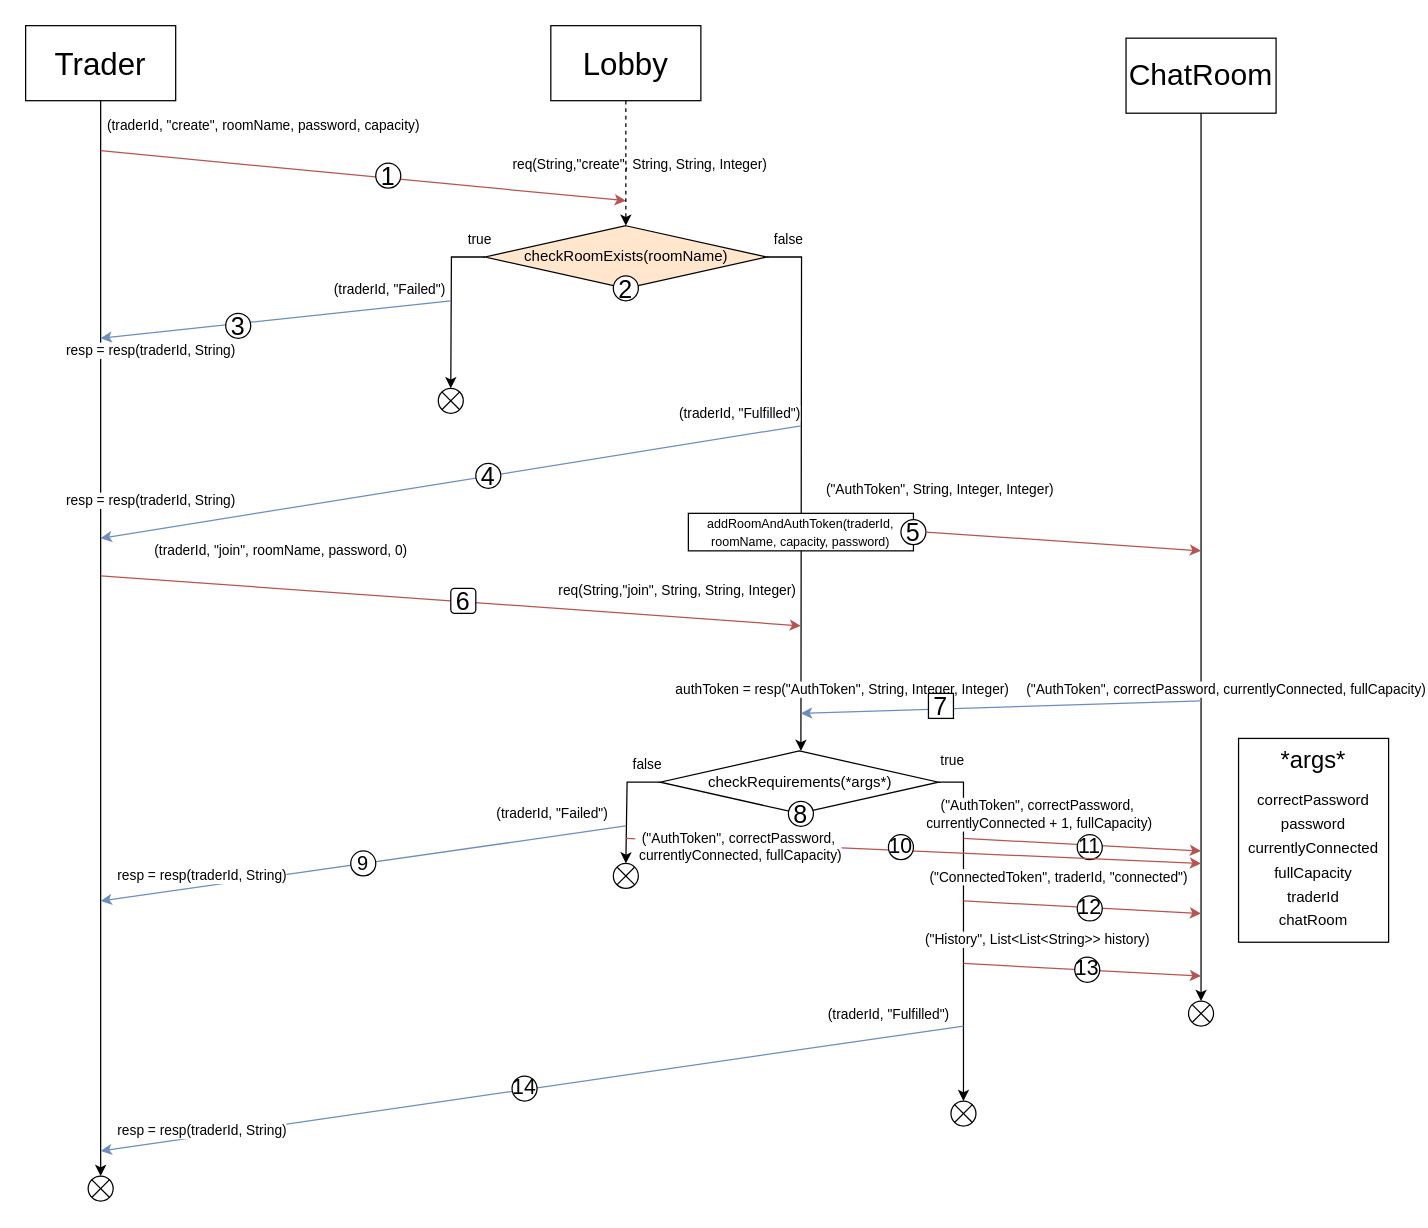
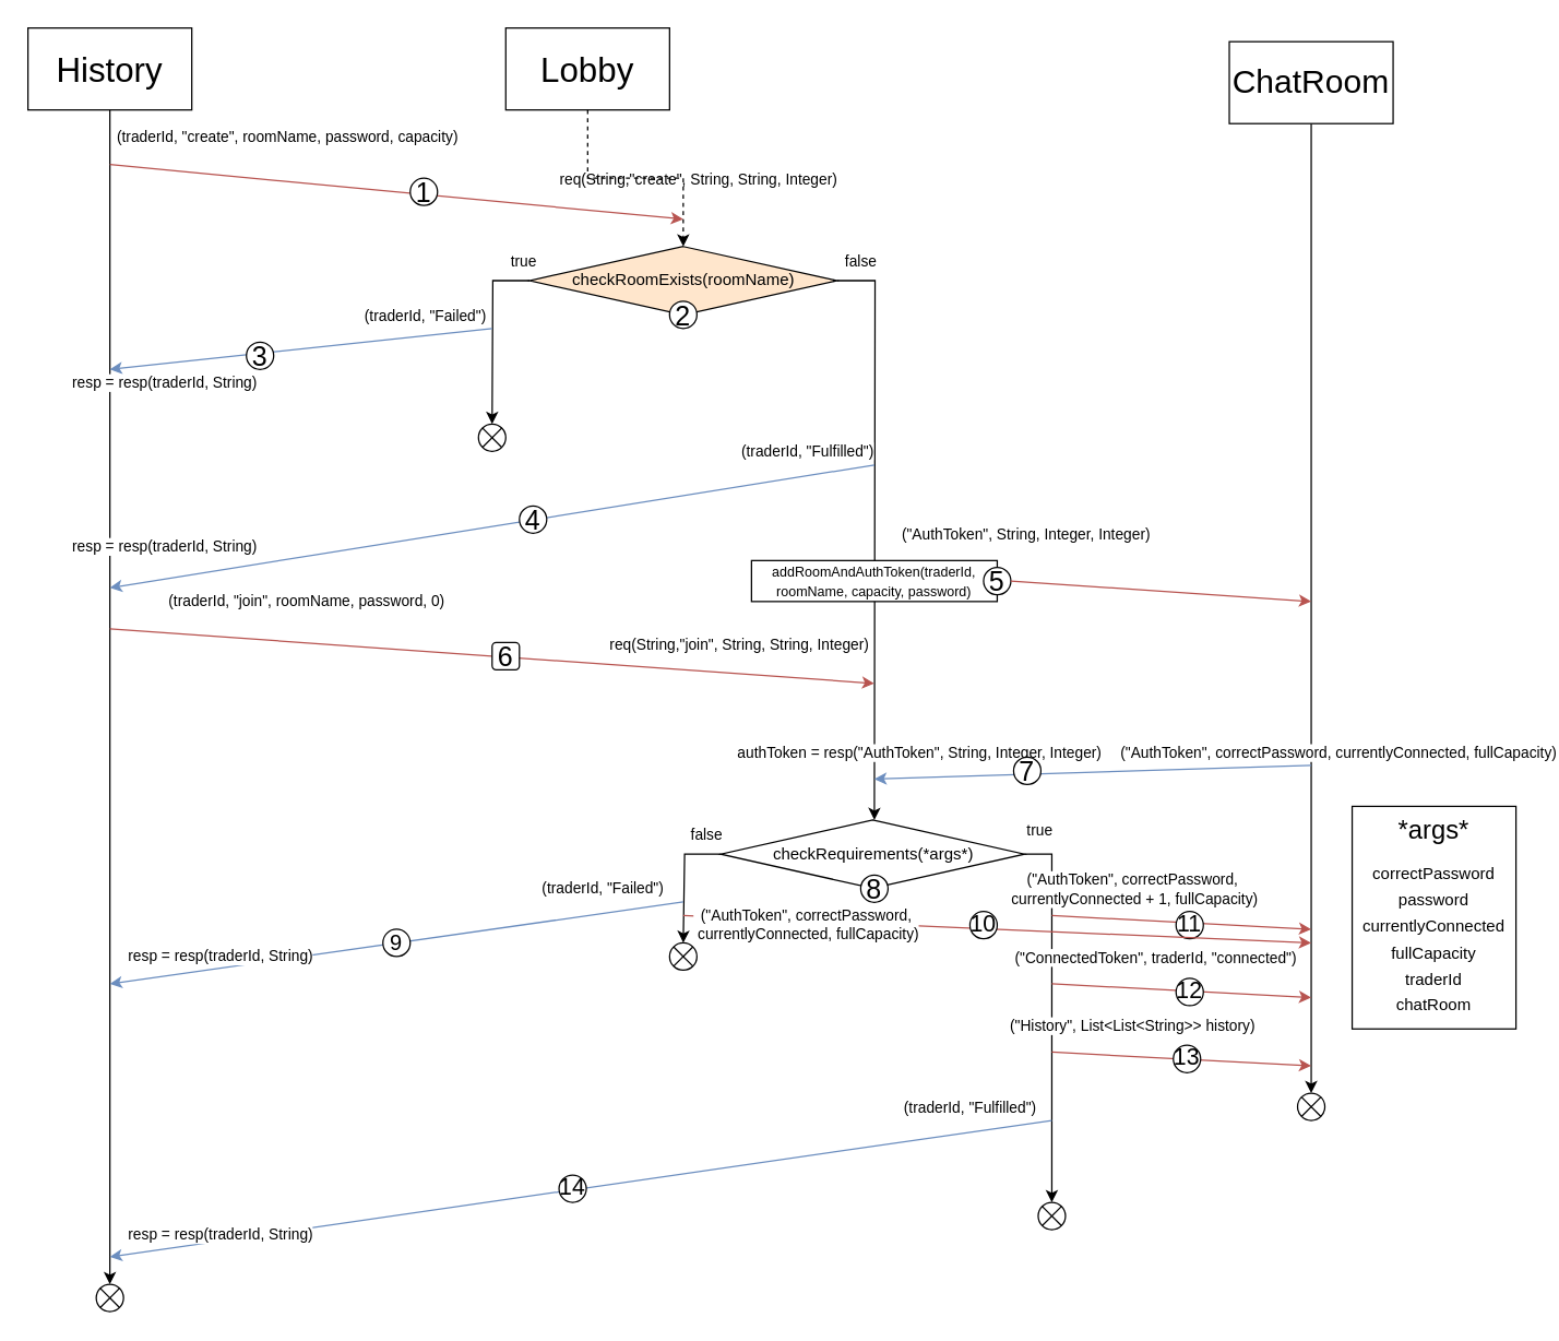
  <mxCell id="0" />
  <mxCell id="1" parent="0" />
  <mxCell id="2" style="edgeStyle=orthogonalEdgeStyle;rounded=0;orthogonalLoop=1;jettySize=auto;html=1;" parent="1" source="3" edge="1"><mxGeometry relative="1" as="geometry"><mxPoint x="80" y="940" as="targetPoint" /></mxGeometry></mxCell>
- <mxCell id="3" value="&lt;font style=&quot;font-size: 25px;&quot;&gt;Trader&lt;/font&gt;" style="rounded=0;whiteSpace=wrap;html=1;" parent="1" vertex="1"><mxGeometry x="20" y="20" width="120" height="60" as="geometry" /></mxCell>
- <mxCell id="4" value="&lt;font style=&quot;font-size: 25px;&quot;&gt;Lobby&lt;/font&gt;" style="rounded=0;whiteSpace=wrap;html=1;" parent="1" vertex="1"><mxGeometry x="440" y="20" width="120" height="60" as="geometry" /></mxCell>
+ <mxCell id="3" value="&lt;font style=&quot;font-size: 25px;&quot;&gt;History&lt;/font&gt;" style="rounded=0;whiteSpace=wrap;html=1;" parent="1" vertex="1"><mxGeometry x="20" y="20" width="120" height="60" as="geometry" /></mxCell>
+ <mxCell id="4" value="&lt;font style=&quot;font-size: 25px;&quot;&gt;Lobby&lt;/font&gt;" style="rounded=0;whiteSpace=wrap;html=1;" parent="1" vertex="1"><mxGeometry x="370" y="20" width="120" height="60" as="geometry" /></mxCell>
  <mxCell id="5" value="" style="endArrow=classic;html=1;rounded=0;fillColor=#f8cecc;strokeColor=#b85450;" parent="1" edge="1"><mxGeometry width="50" height="50" relative="1" as="geometry"><mxPoint x="80" y="120" as="sourcePoint" /><mxPoint x="500" y="160" as="targetPoint" /></mxGeometry></mxCell>
  <mxCell id="6" value="(traderId, &quot;create&quot;, roomName, password, capacity)" style="edgeLabel;html=1;align=center;verticalAlign=middle;resizable=0;points=[];" parent="5" vertex="1" connectable="0"><mxGeometry x="-0.805" relative="1" as="geometry"><mxPoint x="89" y="-24" as="offset" /></mxGeometry></mxCell>
  <mxCell id="7" value="req(String,&quot;create&quot;, String, String, Integer)" style="edgeLabel;html=1;align=center;verticalAlign=middle;resizable=0;points=[];" parent="5" vertex="1" connectable="0"><mxGeometry x="0.762" y="-1" relative="1" as="geometry"><mxPoint x="60" y="-26" as="offset" /></mxGeometry></mxCell>
  <mxCell id="8" value="&lt;font style=&quot;font-size: 20px;&quot;&gt;1&lt;/font&gt;" style="ellipse;whiteSpace=wrap;html=1;aspect=fixed;" parent="1" vertex="1"><mxGeometry x="300" y="130" width="20" height="20" as="geometry" /></mxCell>
  <mxCell id="9" value="" style="edgeStyle=orthogonalEdgeStyle;rounded=0;orthogonalLoop=1;jettySize=auto;html=1;dashed=1;" parent="1" source="4" target="14" edge="1"><mxGeometry relative="1" as="geometry"><mxPoint x="500" y="600" as="targetPoint" /><mxPoint x="500" y="80" as="sourcePoint" /></mxGeometry></mxCell>
  <mxCell id="10" style="edgeStyle=orthogonalEdgeStyle;rounded=0;orthogonalLoop=1;jettySize=auto;html=1;" parent="1" source="14" edge="1"><mxGeometry relative="1" as="geometry"><mxPoint x="360" y="310" as="targetPoint" /></mxGeometry></mxCell>
  <mxCell id="11" value="false" style="edgeLabel;html=1;align=center;verticalAlign=middle;resizable=0;points=[];" parent="10" vertex="1" connectable="0"><mxGeometry x="-0.794" y="-1" relative="1" as="geometry"><mxPoint x="256" y="-14" as="offset" /></mxGeometry></mxCell>
  <mxCell id="12" style="edgeStyle=orthogonalEdgeStyle;rounded=0;orthogonalLoop=1;jettySize=auto;html=1;" parent="1" source="14" edge="1"><mxGeometry relative="1" as="geometry"><mxPoint x="640" y="600" as="targetPoint" /></mxGeometry></mxCell>
  <mxCell id="13" value="true" style="edgeLabel;html=1;align=center;verticalAlign=middle;resizable=0;points=[];" parent="12" vertex="1" connectable="0"><mxGeometry x="-0.894" y="3" relative="1" as="geometry"><mxPoint x="-252" y="-12" as="offset" /></mxGeometry></mxCell>
  <mxCell id="14" value="checkRoomExists(roomName)" style="rhombus;whiteSpace=wrap;html=1;fillColor=#ffe6cc;" parent="1" vertex="1"><mxGeometry x="387.5" y="180" width="225" height="50" as="geometry" /></mxCell>
  <mxCell id="15" value="" style="endArrow=classic;html=1;rounded=0;fillColor=#dae8fc;strokeColor=#6c8ebf;" parent="1" edge="1"><mxGeometry width="50" height="50" relative="1" as="geometry"><mxPoint x="360" y="240" as="sourcePoint" /><mxPoint x="80" y="270" as="targetPoint" /></mxGeometry></mxCell>
  <mxCell id="16" value="(traderId, &quot;Failed&quot;)" style="edgeLabel;html=1;align=center;verticalAlign=middle;resizable=0;points=[];" parent="15" vertex="1" connectable="0"><mxGeometry x="-0.262" relative="1" as="geometry"><mxPoint x="54" y="-21" as="offset" /></mxGeometry></mxCell>
  <mxCell id="17" value="resp = resp(traderId, String)" style="edgeLabel;html=1;align=center;verticalAlign=middle;resizable=0;points=[];" vertex="1" connectable="0" parent="15"><mxGeometry x="0.641" y="-3" relative="1" as="geometry"><mxPoint x="-10" y="18" as="offset" /></mxGeometry></mxCell>
  <mxCell id="18" value="&lt;font style=&quot;font-size: 20px;&quot;&gt;2&lt;/font&gt;" style="ellipse;whiteSpace=wrap;html=1;aspect=fixed;" parent="1" vertex="1"><mxGeometry x="490" y="220" width="20" height="20" as="geometry" /></mxCell>
  <mxCell id="19" value="" style="verticalLabelPosition=bottom;verticalAlign=top;html=1;shape=mxgraph.flowchart.or;" parent="1" vertex="1"><mxGeometry x="350" y="310" width="20" height="20" as="geometry" /></mxCell>
  <mxCell id="20" value="" style="endArrow=classic;html=1;rounded=0;fillColor=#dae8fc;strokeColor=#6c8ebf;" parent="1" edge="1"><mxGeometry width="50" height="50" relative="1" as="geometry"><mxPoint x="640" y="340" as="sourcePoint" /><mxPoint x="80" y="430" as="targetPoint" /></mxGeometry></mxCell>
  <mxCell id="21" value="(traderId, &quot;Fulfilled&quot;)" style="edgeLabel;html=1;align=center;verticalAlign=middle;resizable=0;points=[];" parent="20" vertex="1" connectable="0"><mxGeometry x="-0.513" y="4" relative="1" as="geometry"><mxPoint x="86" y="-36" as="offset" /></mxGeometry></mxCell>
  <mxCell id="22" value="resp = resp(traderId, String)" style="edgeLabel;html=1;align=center;verticalAlign=middle;resizable=0;points=[];" vertex="1" connectable="0" parent="20"><mxGeometry x="0.681" y="-5" relative="1" as="geometry"><mxPoint x="-49" y="-11" as="offset" /></mxGeometry></mxCell>
  <mxCell id="23" value="&lt;font style=&quot;font-size: 10px;&quot;&gt;addRoomAndAuthToken(traderId, roomName, capacity, password)&lt;/font&gt;" style="rounded=0;whiteSpace=wrap;html=1;" parent="1" vertex="1"><mxGeometry x="550" y="410" width="180" height="30" as="geometry" /></mxCell>
  <mxCell id="24" value="" style="verticalLabelPosition=bottom;verticalAlign=top;html=1;shape=mxgraph.flowchart.or;" parent="1" vertex="1"><mxGeometry x="70" y="940" width="20" height="20" as="geometry" /></mxCell>
  <mxCell id="25" value="&lt;font style=&quot;font-size: 20px;&quot;&gt;3&lt;/font&gt;" style="ellipse;whiteSpace=wrap;html=1;aspect=fixed;" parent="1" vertex="1"><mxGeometry x="180" y="250" width="20" height="20" as="geometry" /></mxCell>
  <mxCell id="26" value="&lt;span style=&quot;font-size: 20px;&quot;&gt;4&lt;/span&gt;" style="ellipse;whiteSpace=wrap;html=1;aspect=fixed;" parent="1" vertex="1"><mxGeometry x="380" y="370" width="20" height="20" as="geometry" /></mxCell>
  <mxCell id="27" value="&lt;span style=&quot;font-size: 20px;&quot;&gt;5&lt;/span&gt;" style="ellipse;whiteSpace=wrap;html=1;aspect=fixed;" parent="1" vertex="1"><mxGeometry x="720" y="415" width="20" height="20" as="geometry" /></mxCell>
  <mxCell id="28" style="edgeStyle=orthogonalEdgeStyle;rounded=0;orthogonalLoop=1;jettySize=auto;html=1;" edge="1" parent="1" source="29"><mxGeometry relative="1" as="geometry"><mxPoint x="960" y="800" as="targetPoint" /><Array as="points"><mxPoint x="960" y="630" /></Array></mxGeometry></mxCell>
  <mxCell id="29" value="&lt;font style=&quot;font-size: 24px;&quot;&gt;ChatRoom&lt;/font&gt;" style="rounded=0;whiteSpace=wrap;html=1;" vertex="1" parent="1"><mxGeometry x="900" y="30" width="120" height="60" as="geometry" /></mxCell>
  <mxCell id="30" value="" style="endArrow=classic;html=1;rounded=0;fillColor=#f8cecc;strokeColor=#b85450;" edge="1" parent="1"><mxGeometry width="50" height="50" relative="1" as="geometry"><mxPoint x="80" y="460" as="sourcePoint" /><mxPoint x="640" y="500" as="targetPoint" /></mxGeometry></mxCell>
  <mxCell id="31" value="(traderId, &quot;join&quot;, roomName, password, 0)" style="edgeLabel;html=1;align=center;verticalAlign=middle;resizable=0;points=[];" vertex="1" connectable="0" parent="30"><mxGeometry x="-0.805" relative="1" as="geometry"><mxPoint x="89" y="-24" as="offset" /></mxGeometry></mxCell>
  <mxCell id="32" value="req(String,&quot;join&quot;, String, String, Integer)" style="edgeLabel;html=1;align=center;verticalAlign=middle;resizable=0;points=[];" vertex="1" connectable="0" parent="30"><mxGeometry x="0.762" y="-1" relative="1" as="geometry"><mxPoint x="-33" y="-25" as="offset" /></mxGeometry></mxCell>
  <mxCell id="33" style="edgeStyle=orthogonalEdgeStyle;rounded=0;orthogonalLoop=1;jettySize=auto;html=1;exitX=0;exitY=0.5;exitDx=0;exitDy=0;" edge="1" parent="1" source="37"><mxGeometry relative="1" as="geometry"><mxPoint x="500" y="690" as="targetPoint" /><Array as="points"><mxPoint x="501" y="625" /><mxPoint x="501" y="690" /></Array></mxGeometry></mxCell>
  <mxCell id="34" value="false" style="edgeLabel;html=1;align=center;verticalAlign=middle;resizable=0;points=[];" vertex="1" connectable="0" parent="33"><mxGeometry x="-0.752" y="-1" relative="1" as="geometry"><mxPoint y="-14" as="offset" /></mxGeometry></mxCell>
  <mxCell id="35" style="edgeStyle=orthogonalEdgeStyle;rounded=0;orthogonalLoop=1;jettySize=auto;html=1;" edge="1" parent="1" source="37"><mxGeometry relative="1" as="geometry"><mxPoint x="770" y="880" as="targetPoint" /><Array as="points"><mxPoint x="770" y="625" /><mxPoint x="770" y="810" /></Array></mxGeometry></mxCell>
  <mxCell id="36" value="true" style="edgeLabel;html=1;align=center;verticalAlign=middle;resizable=0;points=[];" vertex="1" connectable="0" parent="35"><mxGeometry x="-0.692" y="1" relative="1" as="geometry"><mxPoint x="-11" y="-40" as="offset" /></mxGeometry></mxCell>
  <mxCell id="37" value="&lt;font style=&quot;font-size: 12px;&quot;&gt;checkRequirements(*args*)&lt;/font&gt;" style="rhombus;whiteSpace=wrap;html=1;" vertex="1" parent="1"><mxGeometry x="527.5" y="600" width="222.5" height="50" as="geometry" /></mxCell>
  <mxCell id="38" value="" style="verticalLabelPosition=bottom;verticalAlign=top;html=1;shape=mxgraph.flowchart.or;" vertex="1" parent="1"><mxGeometry x="490" y="690" width="20" height="20" as="geometry" /></mxCell>
  <mxCell id="39" value="" style="endArrow=classic;html=1;rounded=0;fillColor=#dae8fc;strokeColor=#6c8ebf;" edge="1" parent="1"><mxGeometry width="50" height="50" relative="1" as="geometry"><mxPoint x="500" y="660" as="sourcePoint" /><mxPoint x="80" y="720" as="targetPoint" /></mxGeometry></mxCell>
  <mxCell id="40" value="(traderId, &quot;Failed&quot;)" style="edgeLabel;html=1;align=center;verticalAlign=middle;resizable=0;points=[];" vertex="1" connectable="0" parent="39"><mxGeometry x="-0.513" y="4" relative="1" as="geometry"><mxPoint x="42" y="-29" as="offset" /></mxGeometry></mxCell>
  <mxCell id="41" value="resp = resp(traderId, String)" style="edgeLabel;html=1;align=center;verticalAlign=middle;resizable=0;points=[];" vertex="1" connectable="0" parent="39"><mxGeometry x="0.697" y="-3" relative="1" as="geometry"><mxPoint x="17" y="-8" as="offset" /></mxGeometry></mxCell>
  <mxCell id="42" value="" style="endArrow=classic;html=1;rounded=0;fillColor=#f8cecc;strokeColor=#b85450;exitX=1;exitY=0.5;exitDx=0;exitDy=0;" edge="1" parent="1" source="27"><mxGeometry width="50" height="50" relative="1" as="geometry"><mxPoint x="640" y="520" as="sourcePoint" /><mxPoint x="960" y="440" as="targetPoint" /></mxGeometry></mxCell>
  <mxCell id="43" value="(&quot;AuthToken&quot;, String, Integer, Integer)" style="edgeLabel;html=1;align=center;verticalAlign=middle;resizable=0;points=[];" vertex="1" connectable="0" parent="42"><mxGeometry x="-0.544" relative="1" as="geometry"><mxPoint x="-39" y="-38" as="offset" /></mxGeometry></mxCell>
  <mxCell id="44" value="" style="endArrow=classic;html=1;rounded=0;fillColor=#dae8fc;strokeColor=#6c8ebf;" edge="1" parent="1"><mxGeometry width="50" height="50" relative="1" as="geometry"><mxPoint x="960" y="560" as="sourcePoint" /><mxPoint x="640" y="570" as="targetPoint" /></mxGeometry></mxCell>
  <mxCell id="45" value="(&quot;AuthToken&quot;, correctPassword, currentlyConnected, fullCapacity)" style="edgeLabel;html=1;align=center;verticalAlign=middle;resizable=0;points=[];" vertex="1" connectable="0" parent="44"><mxGeometry x="-0.513" y="4" relative="1" as="geometry"><mxPoint x="97" y="-16" as="offset" /></mxGeometry></mxCell>
  <mxCell id="46" value="authToken = resp(&quot;AuthToken&quot;, String, Integer, Integer)" style="edgeLabel;html=1;align=center;verticalAlign=middle;resizable=0;points=[];" vertex="1" connectable="0" parent="44"><mxGeometry x="0.804" y="-2" relative="1" as="geometry"><mxPoint x="1" y="-17" as="offset" /></mxGeometry></mxCell>
  <mxCell id="47" value="" style="endArrow=classic;html=1;rounded=0;fillColor=#f8cecc;strokeColor=#b85450;" edge="1" parent="1"><mxGeometry width="50" height="50" relative="1" as="geometry"><mxPoint x="770" y="670" as="sourcePoint" /><mxPoint x="960" y="680" as="targetPoint" /></mxGeometry></mxCell>
  <mxCell id="48" value="(&quot;AuthToken&quot;, correctPassword,&lt;br&gt;&amp;nbsp;currentlyConnected + 1, fullCapacity)" style="edgeLabel;html=1;align=center;verticalAlign=middle;resizable=0;points=[];" vertex="1" connectable="0" parent="47"><mxGeometry x="-0.544" relative="1" as="geometry"><mxPoint x="16" y="-22" as="offset" /></mxGeometry></mxCell>
  <mxCell id="49" value="" style="endArrow=classic;html=1;rounded=0;fillColor=#f8cecc;strokeColor=#b85450;" edge="1" parent="1"><mxGeometry width="50" height="50" relative="1" as="geometry"><mxPoint x="770" y="720" as="sourcePoint" /><mxPoint x="960" y="730" as="targetPoint" /></mxGeometry></mxCell>
  <mxCell id="50" value="(&quot;ConnectedToken&quot;, traderId, &quot;connected&quot;)" style="edgeLabel;html=1;align=center;verticalAlign=middle;resizable=0;points=[];" vertex="1" connectable="0" parent="49"><mxGeometry x="-0.544" relative="1" as="geometry"><mxPoint x="33" y="-22" as="offset" /></mxGeometry></mxCell>
  <mxCell id="51" value="" style="endArrow=classic;html=1;rounded=0;fillColor=#f8cecc;strokeColor=#b85450;" edge="1" parent="1"><mxGeometry width="50" height="50" relative="1" as="geometry"><mxPoint x="770" y="770" as="sourcePoint" /><mxPoint x="960" y="780" as="targetPoint" /></mxGeometry></mxCell>
  <mxCell id="52" value="(&quot;History&quot;, List&amp;lt;List&amp;lt;String&amp;gt;&amp;gt; history)" style="edgeLabel;html=1;align=center;verticalAlign=middle;resizable=0;points=[];" vertex="1" connectable="0" parent="51"><mxGeometry x="-0.544" relative="1" as="geometry"><mxPoint x="16" y="-22" as="offset" /></mxGeometry></mxCell>
  <mxCell id="53" value="" style="endArrow=classic;html=1;rounded=0;fillColor=#dae8fc;strokeColor=#6c8ebf;" edge="1" parent="1"><mxGeometry width="50" height="50" relative="1" as="geometry"><mxPoint x="770" y="820" as="sourcePoint" /><mxPoint x="80" y="920" as="targetPoint" /></mxGeometry></mxCell>
  <mxCell id="54" value="(traderId, &quot;Fulfilled&quot;)" style="edgeLabel;html=1;align=center;verticalAlign=middle;resizable=0;points=[];" vertex="1" connectable="0" parent="53"><mxGeometry x="-0.513" y="4" relative="1" as="geometry"><mxPoint x="107" y="-38" as="offset" /></mxGeometry></mxCell>
  <mxCell id="55" value="resp = resp(traderId, String)" style="edgeLabel;html=1;align=center;verticalAlign=middle;resizable=0;points=[];" vertex="1" connectable="0" parent="53"><mxGeometry x="0.677" relative="1" as="geometry"><mxPoint x="-31" as="offset" /></mxGeometry></mxCell>
  <mxCell id="56" value="" style="verticalLabelPosition=bottom;verticalAlign=top;html=1;shape=mxgraph.flowchart.or;" vertex="1" parent="1"><mxGeometry x="760" y="880" width="20" height="20" as="geometry" /></mxCell>
  <mxCell id="57" value="" style="verticalLabelPosition=bottom;verticalAlign=top;html=1;shape=mxgraph.flowchart.or;" vertex="1" parent="1"><mxGeometry x="950" y="800" width="20" height="20" as="geometry" /></mxCell>
  <mxCell id="58" value="&lt;span style=&quot;font-size: 20px;&quot;&gt;6&lt;/span&gt;" style="whiteSpace=wrap;html=1;aspect=fixed;rounded=1;" vertex="1" parent="1"><mxGeometry x="360" y="470" width="20" height="20" as="geometry" /></mxCell>
- <mxCell id="59" value="&lt;span style=&quot;font-size: 20px;&quot;&gt;7&lt;/span&gt;" style="whiteSpace=wrap;html=1;aspect=fixed;rounded=0;" vertex="1" parent="1"><mxGeometry x="742" y="554" width="20" height="20" as="geometry" /></mxCell>
+ <mxCell id="59" value="&lt;span style=&quot;font-size: 20px;&quot;&gt;7&lt;/span&gt;" style="ellipse;whiteSpace=wrap;html=1;aspect=fixed;" vertex="1" parent="1"><mxGeometry x="742" y="554" width="20" height="20" as="geometry" /></mxCell>
  <mxCell id="60" value="&lt;span style=&quot;font-size: 20px;&quot;&gt;8&lt;/span&gt;" style="ellipse;whiteSpace=wrap;html=1;aspect=fixed;" vertex="1" parent="1"><mxGeometry x="630" y="640.29" width="20" height="20" as="geometry" /></mxCell>
  <mxCell id="61" value="&lt;font style=&quot;font-size: 16px;&quot;&gt;9&lt;/font&gt;" style="ellipse;whiteSpace=wrap;html=1;aspect=fixed;" vertex="1" parent="1"><mxGeometry x="280" y="680" width="20" height="20" as="geometry" /></mxCell>
  <mxCell id="62" value="&lt;span style=&quot;font-size: 17px;&quot;&gt;11&lt;/span&gt;" style="ellipse;whiteSpace=wrap;html=1;aspect=fixed;fontSize=17;" vertex="1" parent="1"><mxGeometry x="861" y="667" width="20" height="20" as="geometry" /></mxCell>
  <mxCell id="63" value="&lt;span style=&quot;font-size: 17px;&quot;&gt;12&lt;/span&gt;" style="ellipse;whiteSpace=wrap;html=1;aspect=fixed;fontSize=17;" vertex="1" parent="1"><mxGeometry x="861" y="716" width="20" height="20" as="geometry" /></mxCell>
  <mxCell id="64" value="&lt;span style=&quot;font-size: 17px;&quot;&gt;13&lt;/span&gt;" style="ellipse;whiteSpace=wrap;html=1;aspect=fixed;fontSize=17;" vertex="1" parent="1"><mxGeometry x="859" y="765" width="20" height="20" as="geometry" /></mxCell>
  <mxCell id="65" value="&lt;span style=&quot;font-size: 17px;&quot;&gt;14&lt;/span&gt;" style="ellipse;whiteSpace=wrap;html=1;aspect=fixed;fontSize=17;" vertex="1" parent="1"><mxGeometry x="409" y="860" width="20" height="20" as="geometry" /></mxCell>
  <mxCell id="66" value="" style="endArrow=classic;html=1;rounded=0;fillColor=#f8cecc;strokeColor=#b85450;" edge="1" parent="1"><mxGeometry width="50" height="50" relative="1" as="geometry"><mxPoint x="500" y="670" as="sourcePoint" /><mxPoint x="960" y="690" as="targetPoint" /></mxGeometry></mxCell>
  <mxCell id="67" value="(&quot;AuthToken&quot;, correctPassword,&lt;br&gt;&amp;nbsp;currentlyConnected, fullCapacity)" style="edgeLabel;html=1;align=center;verticalAlign=middle;resizable=0;points=[];" vertex="1" connectable="0" parent="66"><mxGeometry x="-0.544" relative="1" as="geometry"><mxPoint x="-15" y="2" as="offset" /></mxGeometry></mxCell>
  <mxCell id="68" value="&lt;span style=&quot;font-size: 17px;&quot;&gt;10&lt;/span&gt;" style="ellipse;whiteSpace=wrap;html=1;aspect=fixed;fontSize=17;" vertex="1" parent="1"><mxGeometry x="710" y="667" width="20" height="20" as="geometry" /></mxCell>
  <mxCell id="69" value="*args*" style="rounded=0;whiteSpace=wrap;html=1;horizontal=1;verticalAlign=top;fontSize=19;" vertex="1" parent="1"><mxGeometry x="990" y="590" width="120" height="163" as="geometry" /></mxCell>
  <mxCell id="70" value="&lt;p style=&quot;line-height: 160%;&quot;&gt;correctPassword&lt;br&gt;password&lt;br&gt;currentlyConnected&lt;br&gt;fullCapacity&lt;br&gt;traderId&lt;br&gt;chatRoom&lt;/p&gt;" style="text;html=1;strokeColor=none;fillColor=none;align=center;verticalAlign=middle;whiteSpace=wrap;rounded=0;" vertex="1" parent="1"><mxGeometry x="1020" y="673" width="60" height="30" as="geometry" /></mxCell>
